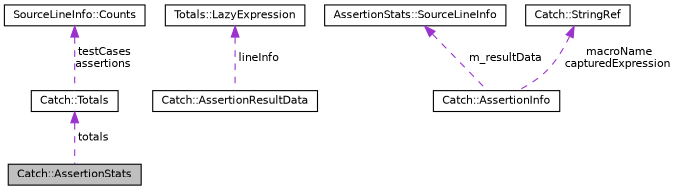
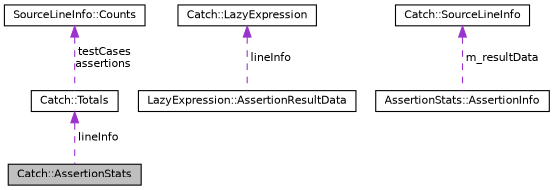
  digraph {
    node [color=black fillcolor=white fontname=Helvetica fontsize=10 shape=record style=filled]
    edge [color=darkorchid3 dir=back fontname=Helvetica fontsize=10 labelfontname=Helvetica labelfontsize=10 style=dashed]
    n1 [fillcolor=grey75 fontcolor=black height=0.2 label="Catch::AssertionStats" width=0.4]
    n2 [height=0.2 label="Catch::Totals" width=0.4]
    n3 [height=0.2 label="SourceLineInfo::Counts" width=0.4]
-   n4 [height=0.2 label="Catch::AssertionResultData" width=0.4]
-   n5 [height=0.2 label="Totals::LazyExpression" width=0.4]
-   n6 [height=0.2 label="Catch::AssertionInfo" width=0.4]
-   n7 [height=0.2 label="AssertionStats::SourceLineInfo" width=0.4]
-   n8 [height=0.2 label="Catch::StringRef" width=0.4]
-   n2 -> n1 [label=" totals"]
+   n4 [height=0.2 label="LazyExpression::AssertionResultData" width=0.4]
+   n5 [height=0.2 label="Catch::LazyExpression" width=0.4]
+   n6 [height=0.2 label="AssertionStats::AssertionInfo" width=0.4]
+   n7 [height=0.2 label="Catch::SourceLineInfo" width=0.4]
+   n2 -> n1 [label=" lineInfo"]
    n3 -> n2 [label=" testCases\nassertions"]
    n5 -> n4 [label=" lineInfo"]
    n7 -> n6 [label=" m_resultData"]
-   n8 -> n6 [label=" macroName\ncapturedExpression"]
  }
